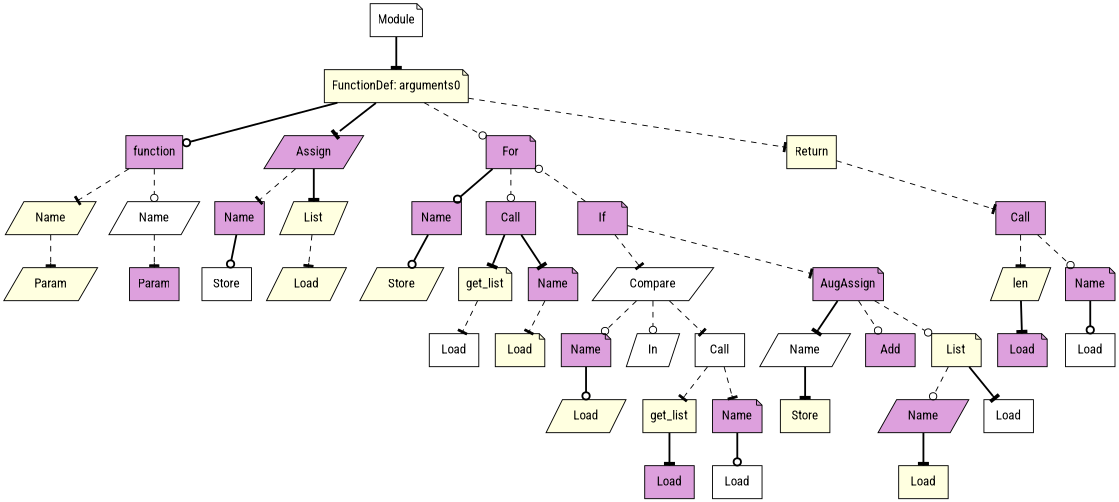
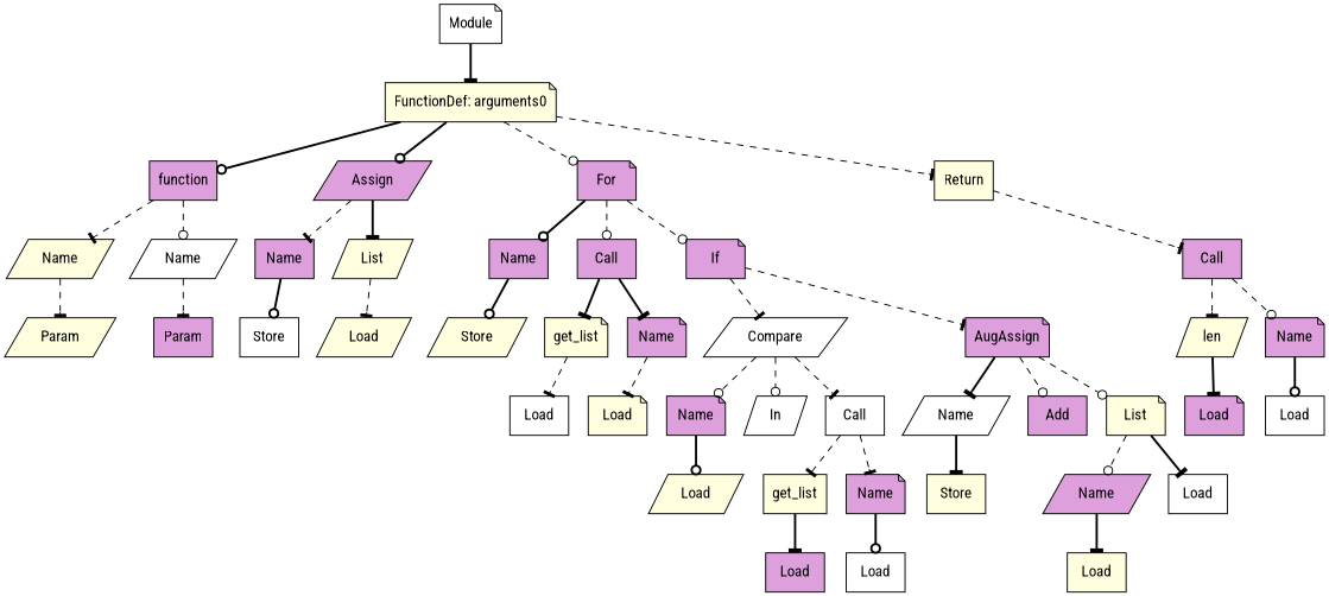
  digraph {
    fontname="Roboto Condensed"
    node [fillcolor=plum fontname="Roboto Condensed" shape=box style=filled]
    edge [arrowhead=tee fontname="Roboto Condensed" style=dashed]
    n1 [fillcolor=white label=Module shape=note]
    n2 [fillcolor=lightyellow label="FunctionDef: arguments0" shape=note]
    n3 [label=function]
    n4 [label=Assign shape=parallelogram]
    n5 [label=For shape=note]
    n6 [fillcolor=lightyellow label=Return]
    n7 [fillcolor=lightyellow label=Name shape=parallelogram]
    n8 [fillcolor=white label=Name shape=parallelogram]
    n9 [label=Name]
    n10 [fillcolor=lightyellow label=List shape=parallelogram]
    n11 [label=Name]
    n12 [label=Call]
    n13 [label=If shape=note]
    n14 [label=Call]
    n15 [fillcolor=lightyellow label=Param shape=parallelogram]
    n16 [label=Param]
    n17 [fillcolor=white label=Store]
    n18 [fillcolor=lightyellow label=Load shape=parallelogram]
    n19 [fillcolor=lightyellow label=Store shape=parallelogram]
    n20 [fillcolor=lightyellow label=get_list shape=note]
    n21 [label=Name shape=note]
    n22 [fillcolor=white label=Compare shape=parallelogram]
    n23 [label=AugAssign shape=note]
    n24 [fillcolor=lightyellow label=len shape=parallelogram]
    n25 [label=Name shape=note]
    n26 [fillcolor=white label=Load]
    n27 [fillcolor=lightyellow label=Load shape=note]
    n28 [label=Name shape=note]
    n29 [fillcolor=white label=In shape=parallelogram]
    n30 [fillcolor=white label=Call]
    n31 [fillcolor=white label=Name shape=parallelogram]
    n32 [label=Add]
    n33 [fillcolor=lightyellow label=List shape=note]
    n34 [label=Load shape=note]
    n35 [fillcolor=white label=Load]
    n36 [fillcolor=lightyellow label=Load shape=parallelogram]
    n37 [fillcolor=lightyellow label=get_list]
    n38 [label=Name shape=note]
    n39 [fillcolor=lightyellow label=Store]
    n40 [label=Name shape=parallelogram]
    n41 [fillcolor=white label=Load]
    n42 [label=Load]
    n43 [fillcolor=white label=Load]
    n44 [fillcolor=lightyellow label=Load]
    n1 -> n2 [style=bold]
    n2 -> n3 [arrowhead=odot style=bold]
-   n2 -> n4 [style=bold]
+   n2 -> n4 [arrowhead=odot style=bold]
    n2 -> n5 [arrowhead=odot]
    n2 -> n6
    n3 -> n7
    n3 -> n8 [arrowhead=odot]
    n4 -> n9
    n4 -> n10 [style=bold]
    n5 -> n11 [arrowhead=odot style=bold]
    n5 -> n12 [arrowhead=odot]
-   n13 -> n5 [arrowhead=odot]
+   n5 -> n13 [arrowhead=odot]
    n6 -> n14
    n7 -> n15
    n8 -> n16
    n9 -> n17 [arrowhead=odot style=bold]
    n10 -> n18
    n11 -> n19 [arrowhead=odot style=bold]
    n12 -> n20 [style=bold]
    n12 -> n21 [style=bold]
    n13 -> n22
    n13 -> n23
    n14 -> n24
    n14 -> n25 [arrowhead=odot]
    n20 -> n26
    n21 -> n27
    n22 -> n28 [arrowhead=odot]
    n22 -> n29 [arrowhead=odot]
    n22 -> n30
    n23 -> n31 [style=bold]
    n23 -> n32 [arrowhead=odot]
    n23 -> n33 [arrowhead=odot]
    n24 -> n34 [style=bold]
    n25 -> n35 [arrowhead=odot style=bold]
    n28 -> n36 [arrowhead=odot style=bold]
    n30 -> n37
    n30 -> n38
    n31 -> n39 [style=bold]
    n33 -> n40 [arrowhead=odot]
    n33 -> n41 [style=bold]
    n37 -> n42 [style=bold]
    n38 -> n43 [arrowhead=odot style=bold]
    n40 -> n44 [style=bold]
  }
